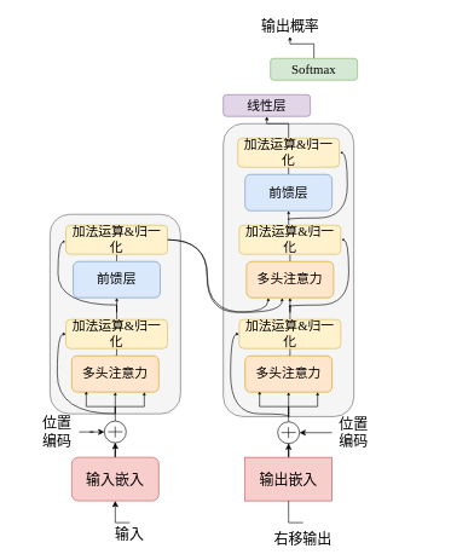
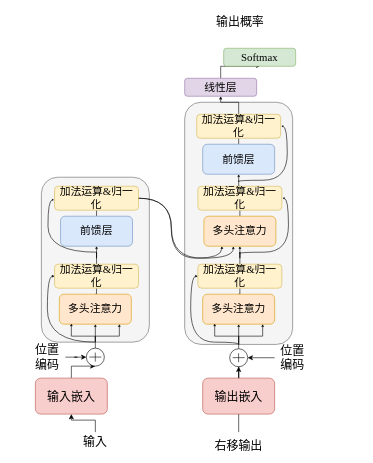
  <mxCell id="0" />
  <mxCell id="1" parent="0" />
  <mxCell id="2" value="" style="rounded=1;whiteSpace=wrap;html=1;rotation=90;fillColor=#f5f5f5;fontColor=#333333;strokeColor=#666666;" vertex="1" parent="1"><mxGeometry x="195.13" y="281.88" width="403.75" height="180" as="geometry" /></mxCell>
  <mxCell id="3" value="" style="edgeStyle=orthogonalEdgeStyle;rounded=0;orthogonalLoop=1;jettySize=auto;html=1;" edge="1" parent="1" source="4" target="13"><mxGeometry relative="1" as="geometry" /></mxCell>
- <mxCell id="4" value="输入嵌入" style="rounded=1;whiteSpace=wrap;html=1;fillColor=#f8cecc;strokeColor=#b85450;fontSize=20;fontFamily=SimSun;" vertex="1" parent="1"><mxGeometry x="98" y="630" width="120" height="60" as="geometry" /></mxCell>
+ <mxCell id="4" value="输入嵌入" style="rounded=1;whiteSpace=wrap;html=1;fillColor=#f8cecc;strokeColor=#b85450;fontSize=20;fontFamily=SimSun;" vertex="1" parent="1"><mxGeometry x="58" y="630" width="120" height="60" as="geometry" /></mxCell>
  <mxCell id="5" value="" style="edgeStyle=orthogonalEdgeStyle;rounded=0;orthogonalLoop=1;jettySize=auto;html=1;" edge="1" parent="1" source="6" target="19"><mxGeometry relative="1" as="geometry" /></mxCell>
- <mxCell id="6" value="输出嵌入" style="whiteSpace=wrap;html=1;fillColor=#f8cecc;strokeColor=#b85450;fontSize=20;fontFamily=SimSun;rounded=0;" vertex="1" parent="1"><mxGeometry x="337" y="630" width="120" height="60" as="geometry" /></mxCell>
+ <mxCell id="6" value="输出嵌入" style="rounded=1;whiteSpace=wrap;html=1;fillColor=#f8cecc;strokeColor=#b85450;fontSize=20;fontFamily=SimSun;" vertex="1" parent="1"><mxGeometry x="337" y="630" width="120" height="60" as="geometry" /></mxCell>
  <mxCell id="7" style="edgeStyle=orthogonalEdgeStyle;rounded=0;orthogonalLoop=1;jettySize=auto;html=1;exitX=0.5;exitY=0;exitDx=0;exitDy=0;entryX=0.5;entryY=1;entryDx=0;entryDy=0;" edge="1" parent="1" source="8" target="4"><mxGeometry relative="1" as="geometry" /></mxCell>
- <mxCell id="8" value="&lt;font style=&quot;font-size: 20px;&quot;&gt;输入&lt;/font&gt;" style="text;html=1;align=center;verticalAlign=middle;whiteSpace=wrap;rounded=0;fontFamily=SimSun;" vertex="1" parent="1"><mxGeometry x="148" y="720" width="60" height="30" as="geometry" /></mxCell>
+ <mxCell id="8" value="&lt;font style=&quot;font-size: 20px;&quot;&gt;输入&lt;/font&gt;" style="text;html=1;align=center;verticalAlign=middle;whiteSpace=wrap;rounded=0;fontFamily=SimSun;" vertex="1" parent="1"><mxGeometry x="128" y="720" width="60" height="30" as="geometry" /></mxCell>
  <mxCell id="9" style="edgeStyle=orthogonalEdgeStyle;rounded=0;orthogonalLoop=1;jettySize=auto;html=1;exitX=0.5;exitY=0;exitDx=0;exitDy=0;entryX=0.5;entryY=1;entryDx=0;entryDy=0;endArrow=none;" edge="1" parent="1" source="10" target="6"><mxGeometry relative="1" as="geometry" /></mxCell>
- <mxCell id="10" value="&lt;br&gt;&lt;div&gt;&lt;font style=&quot;font-size: 20px;&quot;&gt;右移输出&lt;/font&gt;&lt;/div&gt;" style="text;html=1;align=center;verticalAlign=middle;whiteSpace=wrap;rounded=0;fontFamily=SimSun;" vertex="1" parent="1"><mxGeometry x="372" y="720" width="90" height="30" as="geometry" /></mxCell>
+ <mxCell id="10" value="&lt;br&gt;&lt;div&gt;&lt;font style=&quot;font-size: 20px;&quot;&gt;右移输出&lt;/font&gt;&lt;/div&gt;" style="text;html=1;align=center;verticalAlign=middle;whiteSpace=wrap;rounded=0;fontFamily=SimSun;" vertex="1" parent="1"><mxGeometry x="352" y="720" width="90" height="30" as="geometry" /></mxCell>
  <mxCell id="11" style="edgeStyle=orthogonalEdgeStyle;rounded=0;orthogonalLoop=1;jettySize=auto;html=1;exitX=0.5;exitY=1;exitDx=0;exitDy=0;" edge="1" parent="1" source="10" target="10"><mxGeometry relative="1" as="geometry" /></mxCell>
  <mxCell id="12" style="edgeStyle=orthogonalEdgeStyle;rounded=0;orthogonalLoop=1;jettySize=auto;html=1;exitX=0.5;exitY=0;exitDx=0;exitDy=0;entryX=1;entryY=0.5;entryDx=0;entryDy=0;endArrow=none;startFill=0;" edge="1" parent="1" source="13" target="23"><mxGeometry relative="1" as="geometry" /></mxCell>
  <mxCell id="13" value="" style="ellipse;whiteSpace=wrap;html=1;aspect=fixed;" vertex="1" parent="1"><mxGeometry x="143" y="580" width="30" height="30" as="geometry" /></mxCell>
  <mxCell id="14" value="" style="endArrow=none;html=1;rounded=0;" edge="1" parent="1"><mxGeometry width="50" height="50" relative="1" as="geometry"><mxPoint x="148" y="594.86" as="sourcePoint" /><mxPoint x="168" y="594.86" as="targetPoint" /></mxGeometry></mxCell>
  <mxCell id="15" value="" style="endArrow=none;html=1;rounded=0;" edge="1" parent="1"><mxGeometry width="50" height="50" relative="1" as="geometry"><mxPoint x="157.88" y="587.43" as="sourcePoint" /><mxPoint x="157.88" y="602.57" as="targetPoint" /></mxGeometry></mxCell>
  <mxCell id="16" value="" style="edgeStyle=orthogonalEdgeStyle;rounded=0;orthogonalLoop=1;jettySize=auto;html=1;" edge="1" parent="1" source="17" target="13"><mxGeometry relative="1" as="geometry" /></mxCell>
  <mxCell id="17" value="位置编码" style="text;html=1;align=center;verticalAlign=middle;whiteSpace=wrap;rounded=0;fontFamily=SimSun;fontSize=20;" vertex="1" parent="1"><mxGeometry x="48" y="580" width="60" height="30" as="geometry" /></mxCell>
  <mxCell id="18" style="edgeStyle=orthogonalEdgeStyle;rounded=0;orthogonalLoop=1;jettySize=auto;html=1;exitX=0.5;exitY=0;exitDx=0;exitDy=0;entryX=1;entryY=0.5;entryDx=0;entryDy=0;endArrow=none;startFill=0;" edge="1" parent="1" source="19" target="2"><mxGeometry relative="1" as="geometry" /></mxCell>
  <mxCell id="19" value="" style="ellipse;whiteSpace=wrap;html=1;aspect=fixed;" vertex="1" parent="1"><mxGeometry x="382" y="581" width="30" height="30" as="geometry" /></mxCell>
  <mxCell id="20" value="" style="endArrow=none;html=1;rounded=0;" edge="1" parent="1"><mxGeometry width="50" height="50" relative="1" as="geometry"><mxPoint x="387" y="595.86" as="sourcePoint" /><mxPoint x="407" y="595.86" as="targetPoint" /></mxGeometry></mxCell>
  <mxCell id="21" value="" style="endArrow=none;html=1;rounded=0;" edge="1" parent="1"><mxGeometry width="50" height="50" relative="1" as="geometry"><mxPoint x="396.88" y="588.43" as="sourcePoint" /><mxPoint x="396.88" y="603.57" as="targetPoint" /></mxGeometry></mxCell>
  <mxCell id="22" value="" style="edgeStyle=orthogonalEdgeStyle;rounded=0;orthogonalLoop=1;jettySize=auto;html=1;" edge="1" parent="1" source="24" target="19"><mxGeometry relative="1" as="geometry" /></mxCell>
  <mxCell id="23" value="" style="rounded=1;whiteSpace=wrap;html=1;rotation=90;fillColor=#f5f5f5;fontColor=#333333;strokeColor=#666666;" vertex="1" parent="1"><mxGeometry x="20.5" y="342.5" width="275" height="180" as="geometry" /></mxCell>
  <mxCell id="24" value="位置编码" style="text;html=1;align=center;verticalAlign=middle;whiteSpace=wrap;rounded=0;fontFamily=SimSun;fontSize=20;" vertex="1" parent="1"><mxGeometry x="457" y="581" width="60" height="30" as="geometry" /></mxCell>
  <mxCell id="25" style="edgeStyle=orthogonalEdgeStyle;rounded=0;orthogonalLoop=1;jettySize=auto;html=1;exitX=1;exitY=0.5;exitDx=0;exitDy=0;entryX=0;entryY=0.5;entryDx=0;entryDy=0;curved=1;endSize=2;endArrow=classic;startFill=0;endFill=1;" edge="1" parent="1" source="23" target="30"><mxGeometry relative="1" as="geometry"><Array as="points"><mxPoint x="78" y="570" /><mxPoint x="78" y="460" /></Array></mxGeometry></mxCell>
  <mxCell id="26" style="edgeStyle=orthogonalEdgeStyle;rounded=0;orthogonalLoop=1;jettySize=auto;html=1;exitX=1;exitY=0.5;exitDx=0;exitDy=0;entryX=0.5;entryY=1;entryDx=0;entryDy=0;endSize=2;" edge="1" parent="1" source="23" target="28"><mxGeometry relative="1" as="geometry" /></mxCell>
  <mxCell id="27" style="edgeStyle=orthogonalEdgeStyle;rounded=0;orthogonalLoop=1;jettySize=auto;html=1;exitX=0.5;exitY=0;exitDx=0;exitDy=0;entryX=0.5;entryY=1;entryDx=0;entryDy=0;endArrow=none;startFill=0;" edge="1" parent="1" source="28" target="30"><mxGeometry relative="1" as="geometry" /></mxCell>
  <mxCell id="28" value="多头注意力" style="rounded=1;whiteSpace=wrap;html=1;fontSize=18;fontFamily=SimSun;fillColor=#ffe6cc;strokeColor=#d79b00;" vertex="1" parent="1"><mxGeometry x="98" y="490" width="120" height="50" as="geometry" /></mxCell>
  <mxCell id="29" style="edgeStyle=orthogonalEdgeStyle;rounded=0;orthogonalLoop=1;jettySize=auto;html=1;exitX=0.5;exitY=0;exitDx=0;exitDy=0;endSize=2;" edge="1" parent="1" source="30" target="32"><mxGeometry relative="1" as="geometry" /></mxCell>
  <mxCell id="30" value="加法运算&amp;amp;归一化" style="rounded=1;whiteSpace=wrap;html=1;fontFamily=SimSun;fontSize=18;fillColor=#fff2cc;strokeColor=#d6b656;" vertex="1" parent="1"><mxGeometry x="90" y="440" width="140" height="40" as="geometry" /></mxCell>
  <mxCell id="31" style="edgeStyle=orthogonalEdgeStyle;rounded=0;orthogonalLoop=1;jettySize=auto;html=1;exitX=0.5;exitY=0;exitDx=0;exitDy=0;entryX=0.5;entryY=1;entryDx=0;entryDy=0;endArrow=none;startFill=0;" edge="1" parent="1" source="32" target="34"><mxGeometry relative="1" as="geometry" /></mxCell>
  <mxCell id="32" value="&lt;span style=&quot;font-family: SimSun; font-size: 18px;&quot;&gt;前馈层&lt;/span&gt;" style="rounded=1;whiteSpace=wrap;html=1;fillColor=#dae8fc;strokeColor=#6c8ebf;" vertex="1" parent="1"><mxGeometry x="100" y="360" width="120" height="50" as="geometry" /></mxCell>
  <mxCell id="33" style="edgeStyle=orthogonalEdgeStyle;rounded=0;orthogonalLoop=1;jettySize=auto;html=1;entryX=0.25;entryY=1;entryDx=0;entryDy=0;endSize=2;curved=1;" edge="1" parent="1" source="34" target="44"><mxGeometry relative="1" as="geometry" /></mxCell>
  <mxCell id="34" value="加法运算&amp;amp;归一化" style="rounded=1;whiteSpace=wrap;html=1;fontFamily=SimSun;fontSize=18;fillColor=#fff2cc;strokeColor=#d6b656;" vertex="1" parent="1"><mxGeometry x="90" y="310" width="140" height="40" as="geometry" /></mxCell>
  <mxCell id="35" style="edgeStyle=orthogonalEdgeStyle;rounded=0;orthogonalLoop=1;jettySize=auto;html=1;exitX=1;exitY=0.5;exitDx=0;exitDy=0;endSize=2;" edge="1" parent="1" source="23"><mxGeometry relative="1" as="geometry"><mxPoint x="198" y="540" as="targetPoint" /><Array as="points"><mxPoint x="158" y="560" /><mxPoint x="198" y="560" /><mxPoint x="198" y="540" /></Array></mxGeometry></mxCell>
  <mxCell id="36" style="edgeStyle=orthogonalEdgeStyle;rounded=0;orthogonalLoop=1;jettySize=auto;html=1;exitX=1;exitY=0.5;exitDx=0;exitDy=0;endSize=2;" edge="1" parent="1" source="23"><mxGeometry relative="1" as="geometry"><mxPoint x="118" y="539" as="targetPoint" /><Array as="points"><mxPoint x="158" y="560" /><mxPoint x="118" y="560" /><mxPoint x="118" y="539" /></Array></mxGeometry></mxCell>
  <mxCell id="37" style="edgeStyle=orthogonalEdgeStyle;rounded=0;orthogonalLoop=1;jettySize=auto;html=1;exitX=1;exitY=0.5;exitDx=0;exitDy=0;entryX=0;entryY=0.5;entryDx=0;entryDy=0;curved=1;endSize=2;endArrow=classic;startFill=0;endFill=1;" edge="1" parent="1" source="2" target="42"><mxGeometry relative="1" as="geometry"><Array as="points"><mxPoint x="317" y="570" /><mxPoint x="317" y="460" /></Array></mxGeometry></mxCell>
  <mxCell id="38" style="edgeStyle=orthogonalEdgeStyle;rounded=0;orthogonalLoop=1;jettySize=auto;html=1;exitX=1;exitY=0.5;exitDx=0;exitDy=0;entryX=0.5;entryY=1;entryDx=0;entryDy=0;endSize=2;" edge="1" parent="1" source="2" target="40"><mxGeometry relative="1" as="geometry" /></mxCell>
  <mxCell id="39" style="edgeStyle=orthogonalEdgeStyle;rounded=0;orthogonalLoop=1;jettySize=auto;html=1;exitX=0.5;exitY=0;exitDx=0;exitDy=0;entryX=0.5;entryY=1;entryDx=0;entryDy=0;endArrow=none;startFill=0;" edge="1" parent="1" source="40" target="42"><mxGeometry relative="1" as="geometry" /></mxCell>
  <mxCell id="40" value="多头注意力" style="rounded=1;whiteSpace=wrap;html=1;fontSize=18;fontFamily=SimSun;fillColor=#ffe6cc;strokeColor=#d79b00;" vertex="1" parent="1"><mxGeometry x="337" y="490" width="120" height="50" as="geometry" /></mxCell>
  <mxCell id="41" style="edgeStyle=orthogonalEdgeStyle;rounded=0;orthogonalLoop=1;jettySize=auto;html=1;exitX=0.5;exitY=0;exitDx=0;exitDy=0;endSize=2;" edge="1" parent="1" source="42" target="44"><mxGeometry relative="1" as="geometry" /></mxCell>
  <mxCell id="42" value="加法运算&amp;amp;归一化" style="rounded=1;whiteSpace=wrap;html=1;fontFamily=SimSun;fontSize=18;fillColor=#fff2cc;strokeColor=#d6b656;" vertex="1" parent="1"><mxGeometry x="329" y="440" width="140" height="40" as="geometry" /></mxCell>
  <mxCell id="43" style="edgeStyle=orthogonalEdgeStyle;rounded=0;orthogonalLoop=1;jettySize=auto;html=1;exitX=0.5;exitY=0;exitDx=0;exitDy=0;entryX=0.5;entryY=1;entryDx=0;entryDy=0;endArrow=none;startFill=0;" edge="1" parent="1" source="44" target="46"><mxGeometry relative="1" as="geometry" /></mxCell>
  <mxCell id="44" value="&lt;span style=&quot;font-family: SimSun; font-size: 18px;&quot;&gt;多头注意力&lt;/span&gt;" style="rounded=1;whiteSpace=wrap;html=1;fillColor=#ffe6cc;strokeColor=#d79b00;" vertex="1" parent="1"><mxGeometry x="339" y="360" width="120" height="50" as="geometry" /></mxCell>
  <mxCell id="45" style="edgeStyle=orthogonalEdgeStyle;rounded=0;orthogonalLoop=1;jettySize=auto;html=1;exitX=0.5;exitY=0;exitDx=0;exitDy=0;entryX=0.5;entryY=1;entryDx=0;entryDy=0;endArrow=classic;startFill=0;endFill=1;endSize=2;" edge="1" parent="1" source="46" target="53"><mxGeometry relative="1" as="geometry" /></mxCell>
  <mxCell id="46" value="加法运算&amp;amp;归一化" style="rounded=1;whiteSpace=wrap;html=1;fontFamily=SimSun;fontSize=18;fillColor=#fff2cc;strokeColor=#d6b656;" vertex="1" parent="1"><mxGeometry x="329" y="310" width="140" height="40" as="geometry" /></mxCell>
  <mxCell id="47" style="edgeStyle=orthogonalEdgeStyle;rounded=0;orthogonalLoop=1;jettySize=auto;html=1;exitX=1;exitY=0.5;exitDx=0;exitDy=0;endSize=2;" edge="1" parent="1" source="2"><mxGeometry relative="1" as="geometry"><mxPoint x="437" y="540" as="targetPoint" /><Array as="points"><mxPoint x="397" y="560" /><mxPoint x="437" y="560" /><mxPoint x="437" y="540" /></Array></mxGeometry></mxCell>
  <mxCell id="48" style="edgeStyle=orthogonalEdgeStyle;rounded=0;orthogonalLoop=1;jettySize=auto;html=1;exitX=1;exitY=0.5;exitDx=0;exitDy=0;endSize=2;" edge="1" parent="1" source="2"><mxGeometry relative="1" as="geometry"><mxPoint x="357" y="539" as="targetPoint" /><Array as="points"><mxPoint x="397" y="560" /><mxPoint x="357" y="560" /><mxPoint x="357" y="539" /></Array></mxGeometry></mxCell>
  <mxCell id="49" value="" style="endArrow=classic;html=1;rounded=0;entryX=-0.013;entryY=0.567;entryDx=0;entryDy=0;entryPerimeter=0;edgeStyle=orthogonalEdgeStyle;curved=1;endSize=1;" edge="1" parent="1"><mxGeometry width="50" height="50" relative="1" as="geometry"><mxPoint x="160" y="420" as="sourcePoint" /><mxPoint x="89.18" y="332.68" as="targetPoint" /><Array as="points"><mxPoint x="79" y="420" /><mxPoint x="79" y="333" /></Array></mxGeometry></mxCell>
  <mxCell id="50" style="edgeStyle=orthogonalEdgeStyle;rounded=0;orthogonalLoop=1;jettySize=auto;html=1;exitX=1;exitY=0.5;exitDx=0;exitDy=0;entryX=0.409;entryY=1.004;entryDx=0;entryDy=0;entryPerimeter=0;curved=1;endSize=2;" edge="1" parent="1" source="34" target="44"><mxGeometry relative="1" as="geometry"><Array as="points"><mxPoint x="285" y="330" /><mxPoint x="285" y="430" /><mxPoint x="389" y="430" /></Array></mxGeometry></mxCell>
  <mxCell id="51" value="" style="endArrow=classic;html=1;rounded=0;endSize=1;entryX=1;entryY=0.5;entryDx=0;entryDy=0;edgeStyle=orthogonalEdgeStyle;curved=1;" edge="1" parent="1"><mxGeometry width="50" height="50" relative="1" as="geometry"><mxPoint x="399" y="420" as="sourcePoint" /><mxPoint x="470" y="330" as="targetPoint" /><Array as="points"><mxPoint x="399" y="424" /><mxPoint x="399" y="420" /><mxPoint x="480" y="420" /><mxPoint x="480" y="330" /></Array></mxGeometry></mxCell>
  <mxCell id="52" style="edgeStyle=orthogonalEdgeStyle;rounded=0;orthogonalLoop=1;jettySize=auto;html=1;exitX=0.5;exitY=0;exitDx=0;exitDy=0;entryX=0.5;entryY=1;entryDx=0;entryDy=0;endArrow=none;startFill=0;" edge="1" parent="1" source="53" target="55"><mxGeometry relative="1" as="geometry" /></mxCell>
  <mxCell id="53" value="&lt;font face=&quot;SimSun&quot;&gt;&lt;span style=&quot;font-size: 18px;&quot;&gt;前馈层&lt;/span&gt;&lt;/font&gt;" style="rounded=1;whiteSpace=wrap;html=1;fillColor=#dae8fc;strokeColor=#6c8ebf;" vertex="1" parent="1"><mxGeometry x="337" width="120" height="50" as="geometry" y="240" /></mxCell>
  <mxCell id="54" style="edgeStyle=orthogonalEdgeStyle;rounded=0;orthogonalLoop=1;jettySize=auto;html=1;exitX=0.5;exitY=0;exitDx=0;exitDy=0;entryX=0.5;entryY=1;entryDx=0;entryDy=0;endSize=3;" edge="1" parent="1" source="55" target="58"><mxGeometry relative="1" as="geometry" /></mxCell>
  <mxCell id="55" value="加法运算&amp;amp;归一化" style="rounded=1;whiteSpace=wrap;html=1;fontFamily=SimSun;fontSize=18;fillColor=#fff2cc;strokeColor=#d6b656;" vertex="1" parent="1"><mxGeometry x="327" y="190" width="140" height="40" as="geometry" /></mxCell>
  <mxCell id="56" value="" style="endArrow=classic;html=1;rounded=0;endSize=1;entryX=1;entryY=0.5;entryDx=0;entryDy=0;edgeStyle=orthogonalEdgeStyle;curved=1;" edge="1" parent="1"><mxGeometry width="50" height="50" relative="1" as="geometry"><mxPoint x="397" y="300" as="sourcePoint" /><mxPoint x="468" y="210" as="targetPoint" /><Array as="points"><mxPoint x="397" y="304" /><mxPoint x="397" y="300" /><mxPoint x="478" y="300" /><mxPoint x="478" y="210" /></Array></mxGeometry></mxCell>
+ <mxCell id="57" style="edgeStyle=orthogonalEdgeStyle;rounded=0;orthogonalLoop=1;jettySize=auto;html=1;exitX=0.5;exitY=0;exitDx=0;exitDy=0;entryX=0.5;entryY=1;entryDx=0;entryDy=0;endSize=3;" edge="1" parent="1" source="58" target="60"><mxGeometry relative="1" as="geometry" /></mxCell>
  <mxCell id="58" value="&lt;font style=&quot;font-size: 18px;&quot;&gt;线性层&lt;/font&gt;" style="rounded=1;whiteSpace=wrap;html=1;fillColor=#e1d5e7;strokeColor=#9673a6;fontFamily=SimSun;" vertex="1" parent="1"><mxGeometry x="307" y="130" width="120" height="30" as="geometry" /></mxCell>
- <mxCell id="59" style="edgeStyle=orthogonalEdgeStyle;rounded=0;orthogonalLoop=1;jettySize=auto;html=1;exitX=0.5;exitY=0;exitDx=0;exitDy=0;entryX=0.5;entryY=1;entryDx=0;entryDy=0;endSize=3;" edge="1" parent="1" source="60" target="61"><mxGeometry relative="1" as="geometry" /></mxCell>
  <mxCell id="60" value="&lt;font style=&quot;font-size: 18px;&quot;&gt;Softmax&lt;/font&gt;" style="rounded=1;whiteSpace=wrap;html=1;fillColor=#d5e8d4;strokeColor=#82b366;fontFamily=Times New Roman;" vertex="1" parent="1"><mxGeometry x="372" y="80" width="120" height="30" as="geometry" /></mxCell>
  <mxCell id="61" value="输出概率" style="text;html=1;align=center;verticalAlign=middle;whiteSpace=wrap;rounded=0;fontFamily=SimSun;fontSize=20;" vertex="1" parent="1"><mxGeometry x="353.5" y="20" width="91" height="30" as="geometry" /></mxCell>
